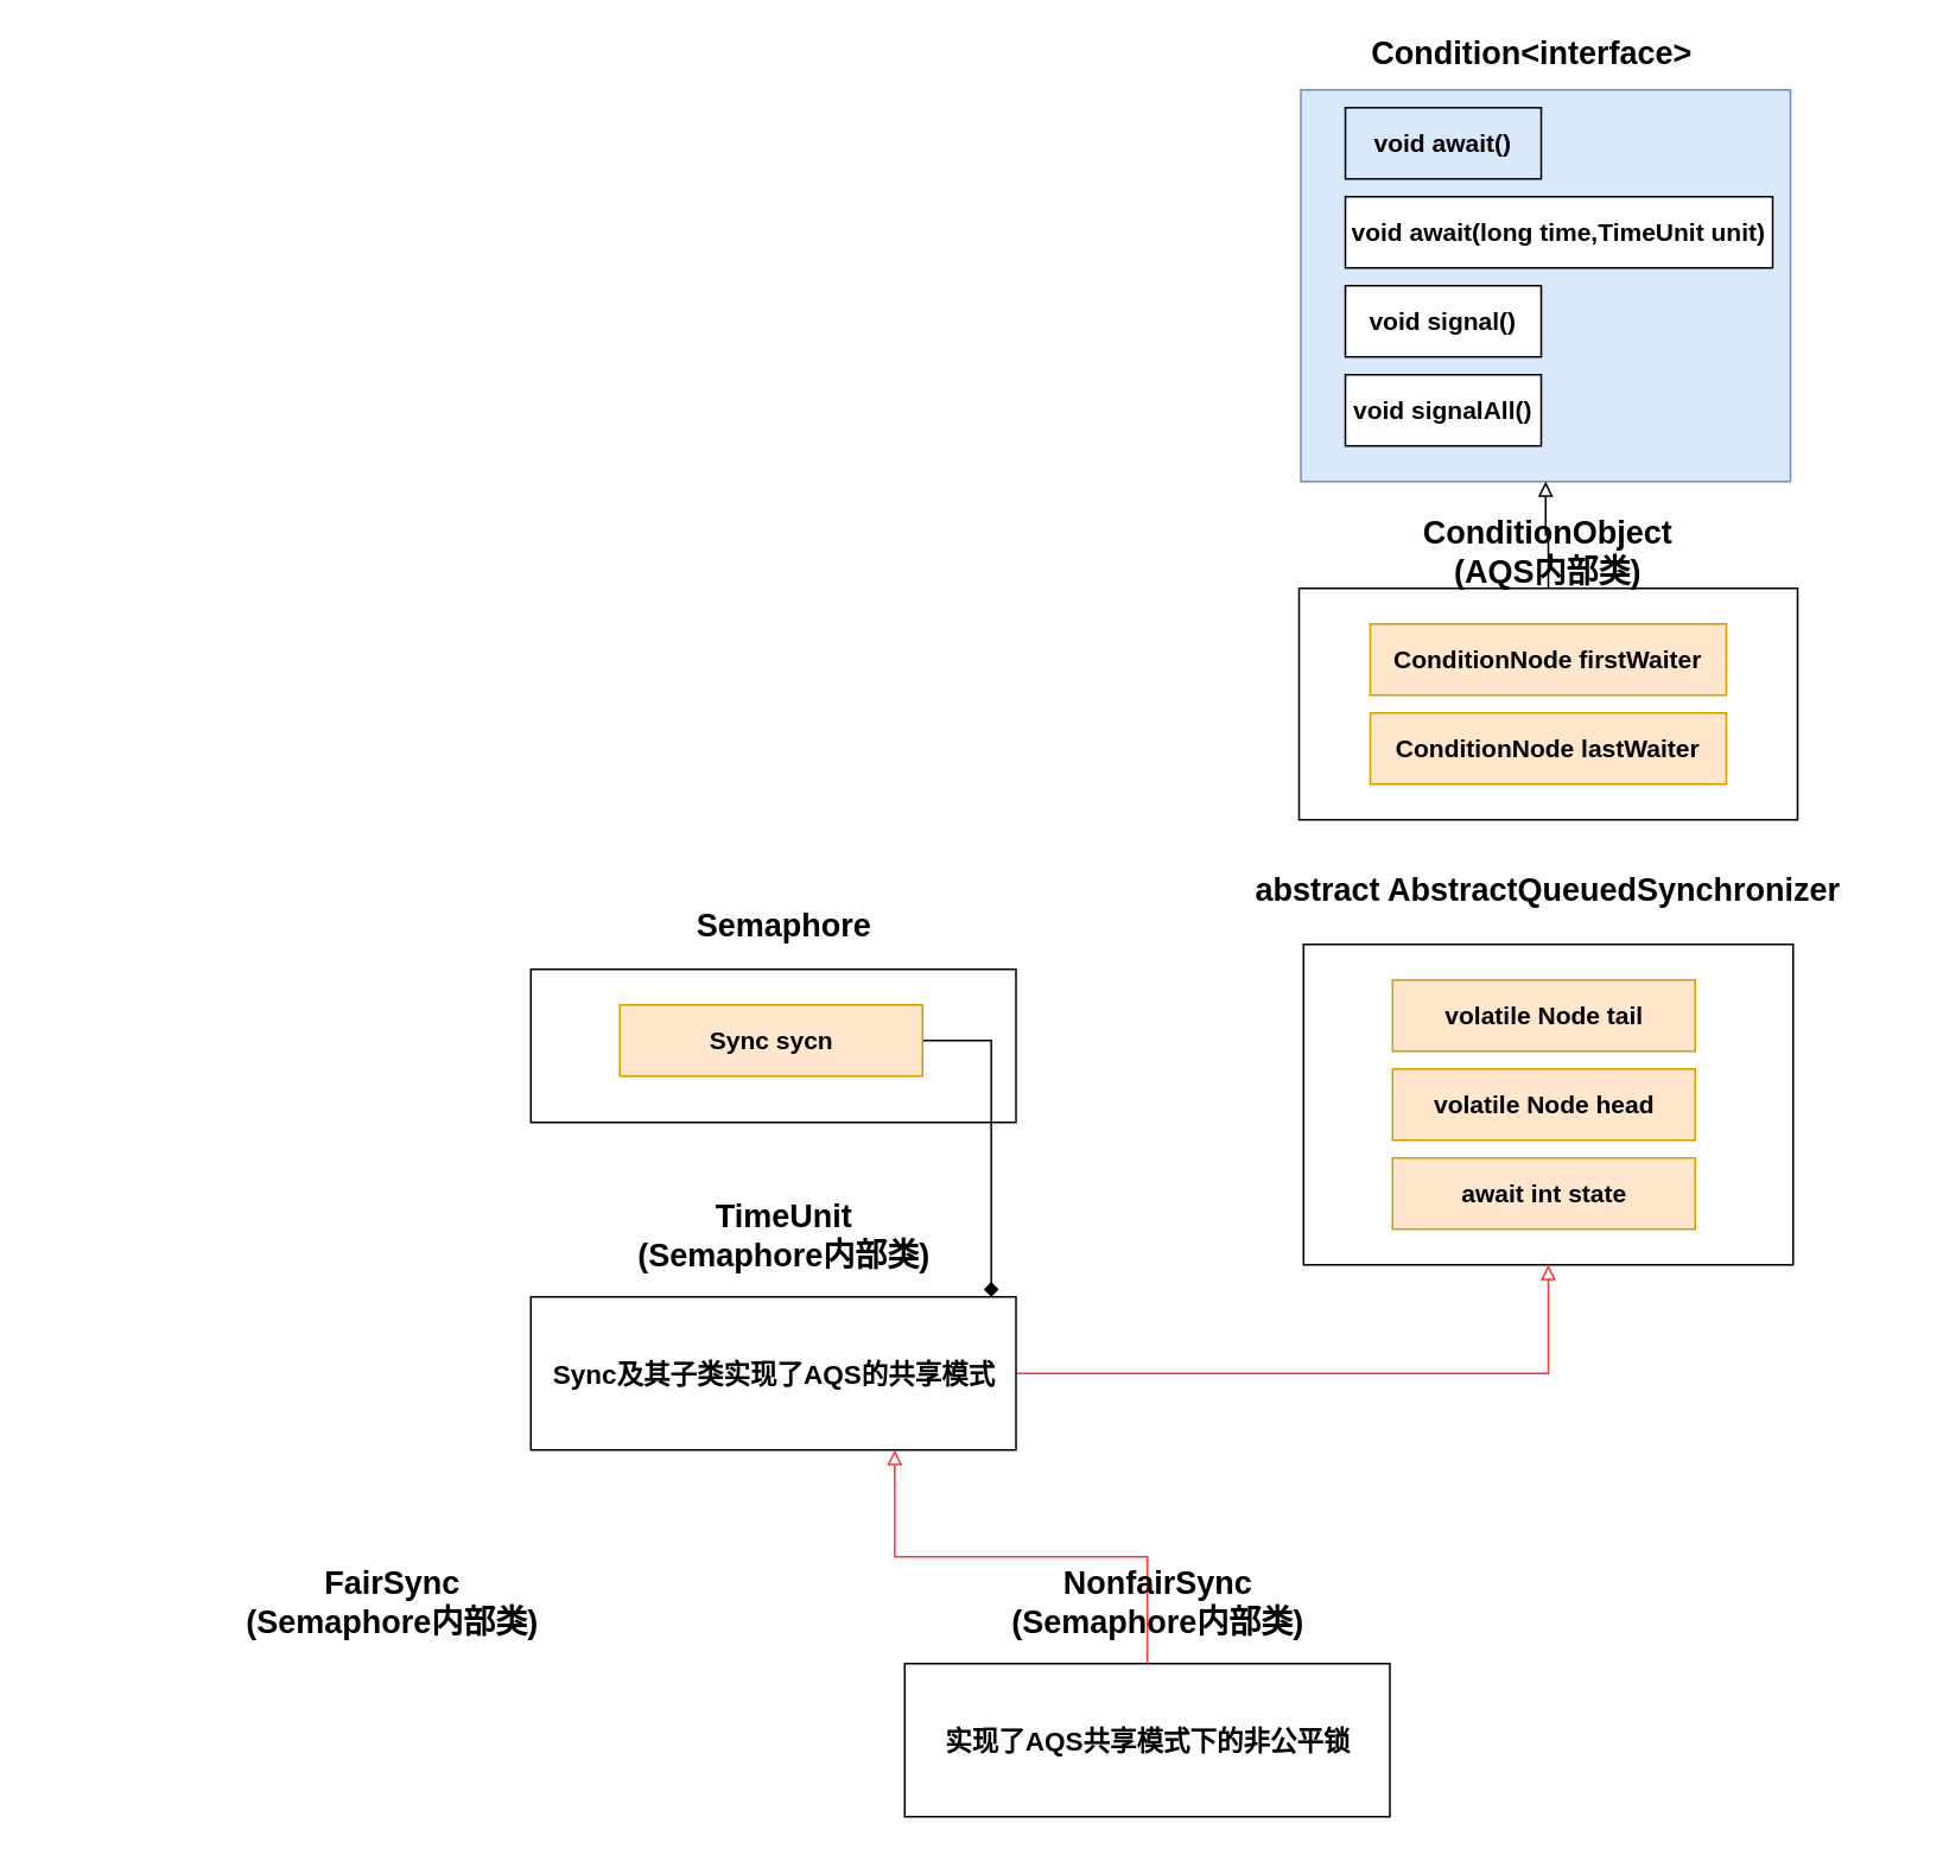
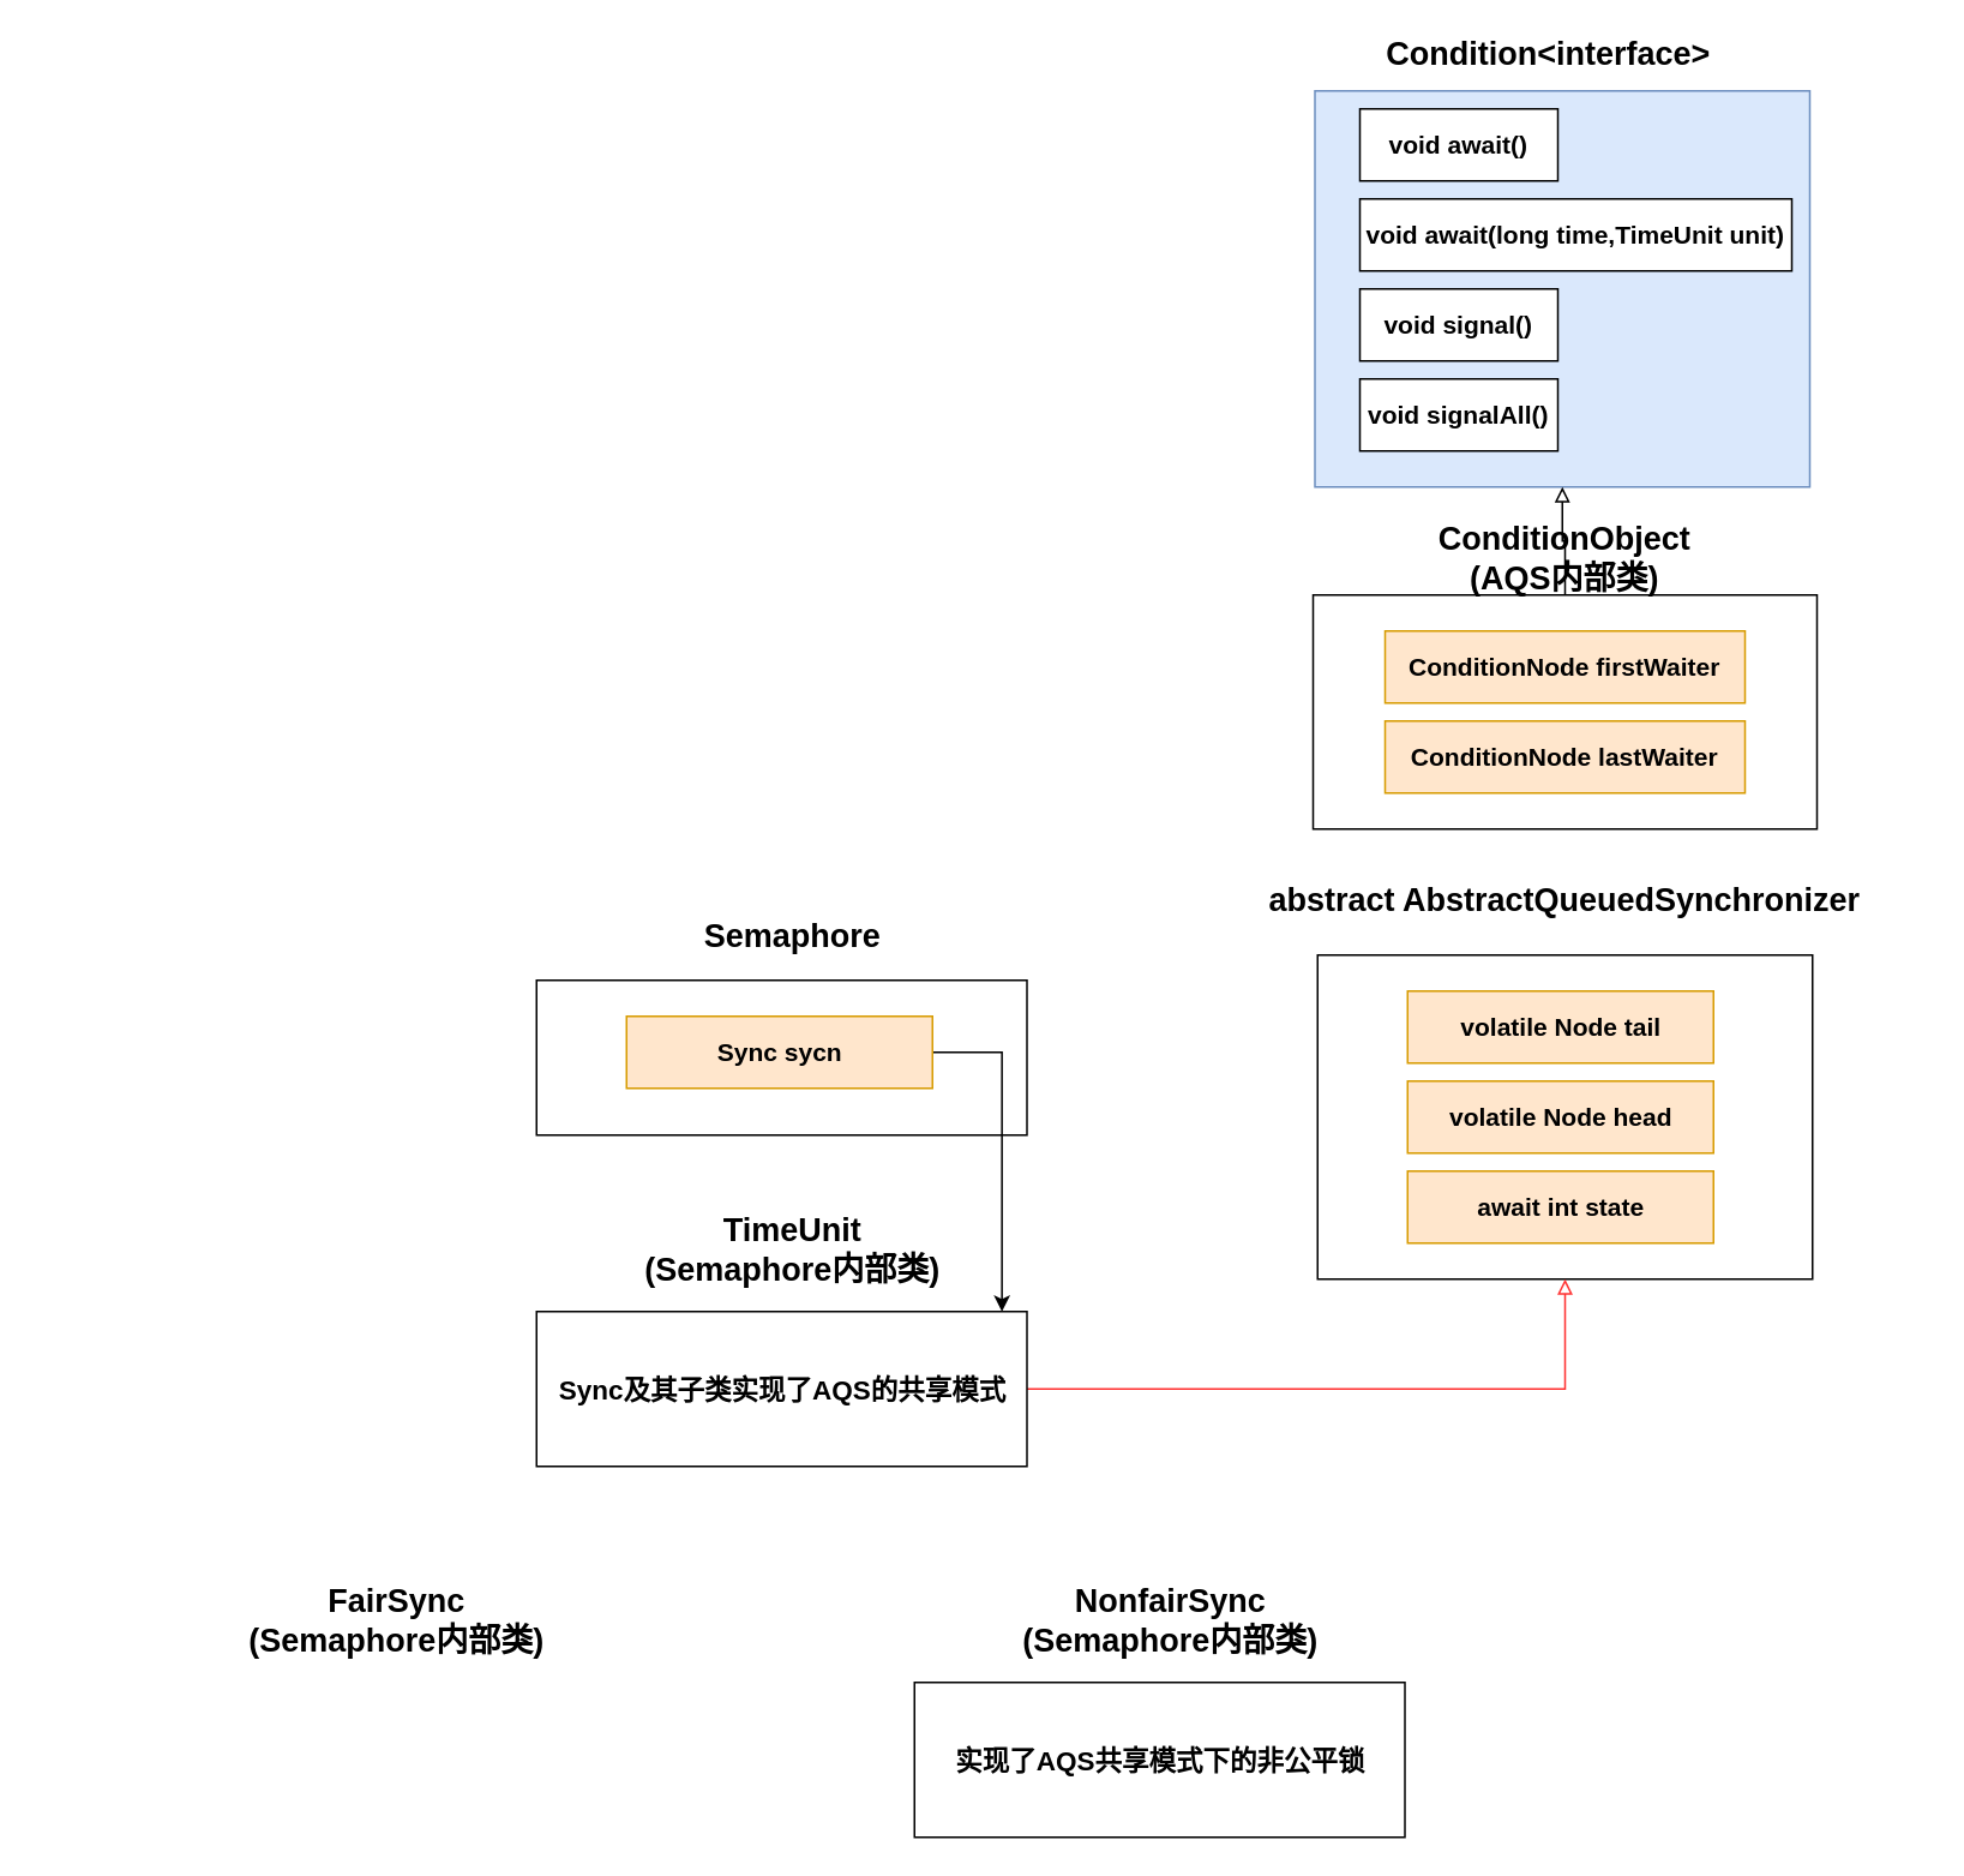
  <mxCell id="0" />
  <mxCell id="1" parent="0" />
  <mxCell id="2" value="" style="rounded=0;whiteSpace=wrap;html=1;fillColor=#dae8fc;strokeColor=#6c8ebf;" vertex="1" parent="1"><mxGeometry x="730" y="50" width="275" height="220" as="geometry" /></mxCell>
- <mxCell id="3" value="&lt;b&gt;&lt;font style=&quot;font-size: 14px&quot;&gt;void await()&lt;/font&gt;&lt;/b&gt;" style="rounded=0;whiteSpace=wrap;html=1;fillColor=#dae8fc;" vertex="1" parent="1"><mxGeometry x="755" y="60" width="110" height="40" as="geometry" /></mxCell>
+ <mxCell id="3" value="&lt;b&gt;&lt;font style=&quot;font-size: 14px&quot;&gt;void await()&lt;/font&gt;&lt;/b&gt;" style="rounded=0;whiteSpace=wrap;html=1;" vertex="1" parent="1"><mxGeometry x="755" y="60" width="110" height="40" as="geometry" /></mxCell>
  <mxCell id="4" value="&lt;b&gt;&lt;font style=&quot;font-size: 14px&quot;&gt;void await(long time,TimeUnit unit)&lt;/font&gt;&lt;/b&gt;" style="rounded=0;whiteSpace=wrap;html=1;" vertex="1" parent="1"><mxGeometry x="755" y="110" width="240" height="40" as="geometry" /></mxCell>
  <mxCell id="5" value="&lt;b&gt;&lt;font style=&quot;font-size: 14px&quot;&gt;void signal()&lt;/font&gt;&lt;/b&gt;" style="rounded=0;whiteSpace=wrap;html=1;" vertex="1" parent="1"><mxGeometry x="755" y="160" width="110" height="40" as="geometry" /></mxCell>
  <mxCell id="6" value="&lt;b&gt;&lt;font style=&quot;font-size: 14px&quot;&gt;void signalAll()&lt;/font&gt;&lt;/b&gt;" style="rounded=0;whiteSpace=wrap;html=1;" vertex="1" parent="1"><mxGeometry x="755" y="210" width="110" height="40" as="geometry" /></mxCell>
  <mxCell id="7" value="&lt;b&gt;&lt;font style=&quot;font-size: 18px&quot;&gt;Condition&amp;lt;interface&amp;gt;&lt;/font&gt;&lt;/b&gt;" style="text;html=1;strokeColor=none;fillColor=none;align=center;verticalAlign=middle;whiteSpace=wrap;rounded=0;" vertex="1" parent="1"><mxGeometry x="840" y="20" width="40" height="20" as="geometry" /></mxCell>
  <mxCell id="8" value="" style="rounded=0;whiteSpace=wrap;html=1;" vertex="1" parent="1"><mxGeometry x="731.5" y="530" width="275" height="180" as="geometry" /></mxCell>
  <mxCell id="9" value="&lt;b&gt;&lt;font style=&quot;font-size: 18px&quot;&gt;abstract AbstractQueuedSynchronizer&lt;/font&gt;&lt;/b&gt;" style="text;html=1;strokeColor=none;fillColor=none;align=center;verticalAlign=middle;whiteSpace=wrap;rounded=0;" vertex="1" parent="1"><mxGeometry x="669" y="490" width="400" height="20" as="geometry" /></mxCell>
  <mxCell id="10" value="&lt;b&gt;&lt;font style=&quot;font-size: 14px&quot;&gt;volatile Node tail&lt;/font&gt;&lt;/b&gt;" style="rounded=0;whiteSpace=wrap;html=1;fillColor=#ffe6cc;strokeColor=#d79b00;" vertex="1" parent="1"><mxGeometry x="781.5" y="550" width="170" height="40" as="geometry" /></mxCell>
  <mxCell id="11" value="&lt;b&gt;&lt;font style=&quot;font-size: 14px&quot;&gt;await int state&lt;/font&gt;&lt;/b&gt;" style="rounded=0;whiteSpace=wrap;html=1;fillColor=#ffe6cc;strokeColor=#d79b00;" vertex="1" parent="1"><mxGeometry x="781.5" y="650" width="170" height="40" as="geometry" /></mxCell>
  <mxCell id="12" value="&lt;b&gt;&lt;font style=&quot;font-size: 14px&quot;&gt;volatile Node head&lt;/font&gt;&lt;/b&gt;" style="rounded=0;whiteSpace=wrap;html=1;fillColor=#ffe6cc;strokeColor=#d79b00;" vertex="1" parent="1"><mxGeometry x="781.5" y="600" width="170" height="40" as="geometry" /></mxCell>
  <mxCell id="13" style="edgeStyle=orthogonalEdgeStyle;rounded=0;orthogonalLoop=1;jettySize=auto;html=1;exitX=0.5;exitY=0;exitDx=0;exitDy=0;entryX=0.5;entryY=1;entryDx=0;entryDy=0;endArrow=block;endFill=0;" edge="1" parent="1" source="14" target="2"><mxGeometry relative="1" as="geometry" /></mxCell>
  <mxCell id="14" value="" style="rounded=0;whiteSpace=wrap;html=1;" vertex="1" parent="1"><mxGeometry x="729" y="330" width="280" height="130" as="geometry" /></mxCell>
  <mxCell id="15" value="&lt;b&gt;&lt;font style=&quot;font-size: 18px&quot;&gt;ConditionObject&lt;br&gt;(AQS内部类)&lt;br&gt;&lt;/font&gt;&lt;/b&gt;" style="text;html=1;strokeColor=none;fillColor=none;align=center;verticalAlign=middle;whiteSpace=wrap;rounded=0;" vertex="1" parent="1"><mxGeometry x="789" y="300" width="160" height="20" as="geometry" /></mxCell>
  <mxCell id="16" value="&lt;b&gt;&lt;font style=&quot;font-size: 14px&quot;&gt;ConditionNode firstWaiter&lt;/font&gt;&lt;/b&gt;" style="rounded=0;whiteSpace=wrap;html=1;fillColor=#ffe6cc;strokeColor=#d79b00;" vertex="1" parent="1"><mxGeometry x="769" y="350" width="200" height="40" as="geometry" /></mxCell>
  <mxCell id="17" value="&lt;b&gt;&lt;font style=&quot;font-size: 14px&quot;&gt;ConditionNode lastWaiter&lt;/font&gt;&lt;/b&gt;" style="rounded=0;whiteSpace=wrap;html=1;fillColor=#ffe6cc;strokeColor=#d79b00;" vertex="1" parent="1"><mxGeometry x="769" y="400" width="200" height="40" as="geometry" /></mxCell>
  <mxCell id="18" value="" style="rounded=0;whiteSpace=wrap;html=1;" vertex="1" parent="1"><mxGeometry x="297.5" y="544" width="272.5" height="86" as="geometry" /></mxCell>
- <mxCell id="19" style="edgeStyle=orthogonalEdgeStyle;rounded=0;orthogonalLoop=1;jettySize=auto;html=1;exitX=1;exitY=0.5;exitDx=0;exitDy=0;entryX=0.949;entryY=0;entryDx=0;entryDy=0;entryPerimeter=0;endArrow=diamond;endFill=1;strokeColor=#000000;" edge="1" parent="1" source="20" target="23"><mxGeometry relative="1" as="geometry" /></mxCell>
+ <mxCell id="19" style="edgeStyle=orthogonalEdgeStyle;rounded=0;orthogonalLoop=1;jettySize=auto;html=1;exitX=1;exitY=0.5;exitDx=0;exitDy=0;entryX=0.949;entryY=0;entryDx=0;entryDy=0;entryPerimeter=0;endArrow=classic;endFill=1;strokeColor=#000000;" edge="1" parent="1" source="20" target="23"><mxGeometry relative="1" as="geometry" /></mxCell>
  <mxCell id="20" value="&lt;b&gt;&lt;font style=&quot;font-size: 14px&quot;&gt;Sync sycn&lt;/font&gt;&lt;/b&gt;" style="rounded=0;whiteSpace=wrap;html=1;fillColor=#ffe6cc;strokeColor=#d79b00;" vertex="1" parent="1"><mxGeometry x="347.5" y="564" width="170" height="40" as="geometry" /></mxCell>
  <mxCell id="21" value="&lt;b&gt;&lt;font style=&quot;font-size: 18px&quot;&gt;Semaphore&lt;/font&gt;&lt;/b&gt;" style="text;html=1;strokeColor=none;fillColor=none;align=center;verticalAlign=middle;whiteSpace=wrap;rounded=0;" vertex="1" parent="1"><mxGeometry x="240" y="510" width="400" height="20" as="geometry" /></mxCell>
  <mxCell id="22" style="edgeStyle=orthogonalEdgeStyle;rounded=0;orthogonalLoop=1;jettySize=auto;html=1;exitX=1;exitY=0.5;exitDx=0;exitDy=0;entryX=0.5;entryY=1;entryDx=0;entryDy=0;endArrow=block;endFill=0;strokeColor=#FF3333;" edge="1" parent="1" source="23" target="8"><mxGeometry relative="1" as="geometry" /></mxCell>
  <mxCell id="23" value="&lt;b&gt;&lt;font style=&quot;font-size: 15px&quot;&gt;Sync及其子类实现了AQS的共享模式&lt;/font&gt;&lt;/b&gt;" style="rounded=0;whiteSpace=wrap;html=1;" vertex="1" parent="1"><mxGeometry x="297.5" y="728" width="272.5" height="86" as="geometry" /></mxCell>
  <mxCell id="24" value="&lt;b&gt;&lt;font style=&quot;font-size: 18px&quot;&gt;TimeUnit&lt;br&gt;(&lt;/font&gt;&lt;/b&gt;&lt;b&gt;&lt;font style=&quot;font-size: 18px&quot;&gt;Semaphore&lt;/font&gt;&lt;/b&gt;&lt;b&gt;&lt;font style=&quot;font-size: 18px&quot;&gt;内部类)&lt;/font&gt;&lt;/b&gt;" style="text;html=1;strokeColor=none;fillColor=none;align=center;verticalAlign=middle;whiteSpace=wrap;rounded=0;" vertex="1" parent="1"><mxGeometry x="240" y="684" width="400" height="20" as="geometry" /></mxCell>
  <mxCell id="25" value="&lt;b&gt;&lt;font style=&quot;font-size: 18px&quot;&gt;FairSync&lt;br&gt;(&lt;/font&gt;&lt;/b&gt;&lt;b&gt;&lt;font style=&quot;font-size: 18px&quot;&gt;Semaphore&lt;/font&gt;&lt;/b&gt;&lt;b&gt;&lt;font style=&quot;font-size: 18px&quot;&gt;内部类)&lt;/font&gt;&lt;/b&gt;" style="text;html=1;strokeColor=none;fillColor=none;align=center;verticalAlign=middle;whiteSpace=wrap;rounded=0;" vertex="1" parent="1"><mxGeometry x="20" y="890" width="400" height="20" as="geometry" /></mxCell>
- <mxCell id="26" style="edgeStyle=orthogonalEdgeStyle;rounded=0;orthogonalLoop=1;jettySize=auto;html=1;exitX=0.5;exitY=0;exitDx=0;exitDy=0;entryX=0.75;entryY=1;entryDx=0;entryDy=0;endArrow=block;endFill=0;strokeColor=#FF3333;" edge="1" parent="1" source="27" target="23"><mxGeometry relative="1" as="geometry" /></mxCell>
  <mxCell id="27" value="&lt;span style=&quot;font-size: 15px&quot;&gt;&lt;b&gt;实现了AQS共享模式下的非公平锁&lt;/b&gt;&lt;/span&gt;" style="rounded=0;whiteSpace=wrap;html=1;" vertex="1" parent="1"><mxGeometry x="507.5" y="934" width="272.5" height="86" as="geometry" /></mxCell>
  <mxCell id="28" value="&lt;b&gt;&lt;font style=&quot;font-size: 18px&quot;&gt;NonfairSync&lt;br&gt;(&lt;/font&gt;&lt;/b&gt;&lt;b&gt;&lt;font style=&quot;font-size: 18px&quot;&gt;Semaphore&lt;/font&gt;&lt;/b&gt;&lt;b&gt;&lt;font style=&quot;font-size: 18px&quot;&gt;内部类)&lt;/font&gt;&lt;/b&gt;" style="text;html=1;strokeColor=none;fillColor=none;align=center;verticalAlign=middle;whiteSpace=wrap;rounded=0;" vertex="1" parent="1"><mxGeometry x="450" y="890" width="400" height="20" as="geometry" /></mxCell>
